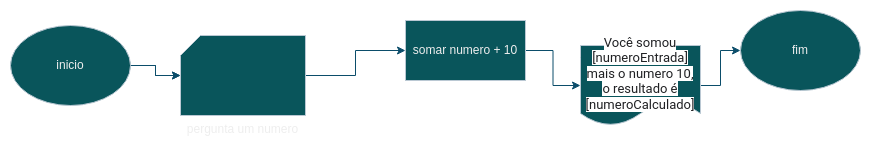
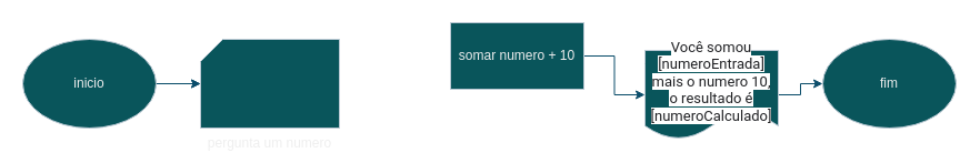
  <mxCell id="0" />
  <mxCell id="1" parent="0" />
  <mxCell id="2" style="edgeStyle=orthogonalEdgeStyle;rounded=0;orthogonalLoop=1;jettySize=auto;html=1;entryX=0;entryY=0.5;entryDx=0;entryDy=0;entryPerimeter=0;strokeColor=#0B4D6A;" edge="1" parent="1" source="4" target="7"><mxGeometry relative="1" as="geometry" /></mxCell>
  <mxCell id="3" style="edgeStyle=orthogonalEdgeStyle;rounded=0;orthogonalLoop=1;jettySize=auto;html=1;strokeColor=#0B4D6A;" edge="1" parent="1" source="4" target="7"><mxGeometry relative="1" as="geometry" /></mxCell>
- <mxCell id="4" value="inicio" style="ellipse;whiteSpace=wrap;html=1;fillColor=#09555B;strokeColor=#BAC8D3;fontColor=#EEEEEE;" vertex="1" parent="1"><mxGeometry x="10" y="25" width="120" height="80" as="geometry" /></mxCell>
- <mxCell id="5" value="fim" style="ellipse;whiteSpace=wrap;html=1;fillColor=#09555B;strokeColor=#BAC8D3;fontColor=#EEEEEE;" vertex="1" parent="1"><mxGeometry x="740" y="10" width="120" height="80" as="geometry" /></mxCell>
- <mxCell id="6" style="edgeStyle=orthogonalEdgeStyle;rounded=0;orthogonalLoop=1;jettySize=auto;html=1;strokeColor=#0B4D6A;" edge="1" parent="1" source="7" target="9"><mxGeometry relative="1" as="geometry" /></mxCell>
+ <mxCell id="4" value="inicio" style="ellipse;whiteSpace=wrap;html=1;fillColor=#09555B;strokeColor=#BAC8D3;fontColor=#EEEEEE;" vertex="1" parent="1"><mxGeometry x="20" y="35" width="120" height="80" as="geometry" /></mxCell>
+ <mxCell id="5" value="fim" style="ellipse;whiteSpace=wrap;html=1;fillColor=#09555B;strokeColor=#BAC8D3;fontColor=#EEEEEE;" vertex="1" parent="1"><mxGeometry x="740" y="35" width="120" height="80" as="geometry" /></mxCell>
  <mxCell id="7" value="pergunta um numero" style="verticalLabelPosition=bottom;verticalAlign=top;html=1;shape=card;whiteSpace=wrap;size=20;arcSize=12;fillColor=#09555B;strokeColor=#BAC8D3;fontColor=#EEEEEE;" vertex="1" parent="1"><mxGeometry x="180" y="35" width="125" height="80" as="geometry" /></mxCell>
  <mxCell id="8" style="edgeStyle=orthogonalEdgeStyle;rounded=0;orthogonalLoop=1;jettySize=auto;html=1;strokeColor=#0B4D6A;" edge="1" parent="1" source="9" target="11"><mxGeometry relative="1" as="geometry" /></mxCell>
  <mxCell id="9" value="somar numero + 10" style="rounded=0;whiteSpace=wrap;html=1;strokeColor=#BAC8D3;fontColor=#EEEEEE;fillColor=#09555B;" vertex="1" parent="1"><mxGeometry x="405" y="20" width="120" height="60" as="geometry" /></mxCell>
  <mxCell id="10" style="edgeStyle=orthogonalEdgeStyle;rounded=0;orthogonalLoop=1;jettySize=auto;html=1;strokeColor=#0B4D6A;" edge="1" parent="1" source="11" target="5"><mxGeometry relative="1" as="geometry" /></mxCell>
  <mxCell id="11" value="&lt;span style=&quot;color: rgb(32, 33, 36); font-family: Roboto, arial, sans-serif; font-size: 13px; text-align: left; background-color: rgb(255, 255, 255);&quot;&gt;Você somou [numeroEntrada] mais o numero 10,&lt;br/&gt;o resultado é [numeroCalculado]&lt;/span&gt;" style="shape=document;whiteSpace=wrap;html=1;boundedLbl=1;strokeColor=#BAC8D3;fontColor=#EEEEEE;fillColor=#09555B;" vertex="1" parent="1"><mxGeometry x="580" y="45" width="120" height="80" as="geometry" /></mxCell>
